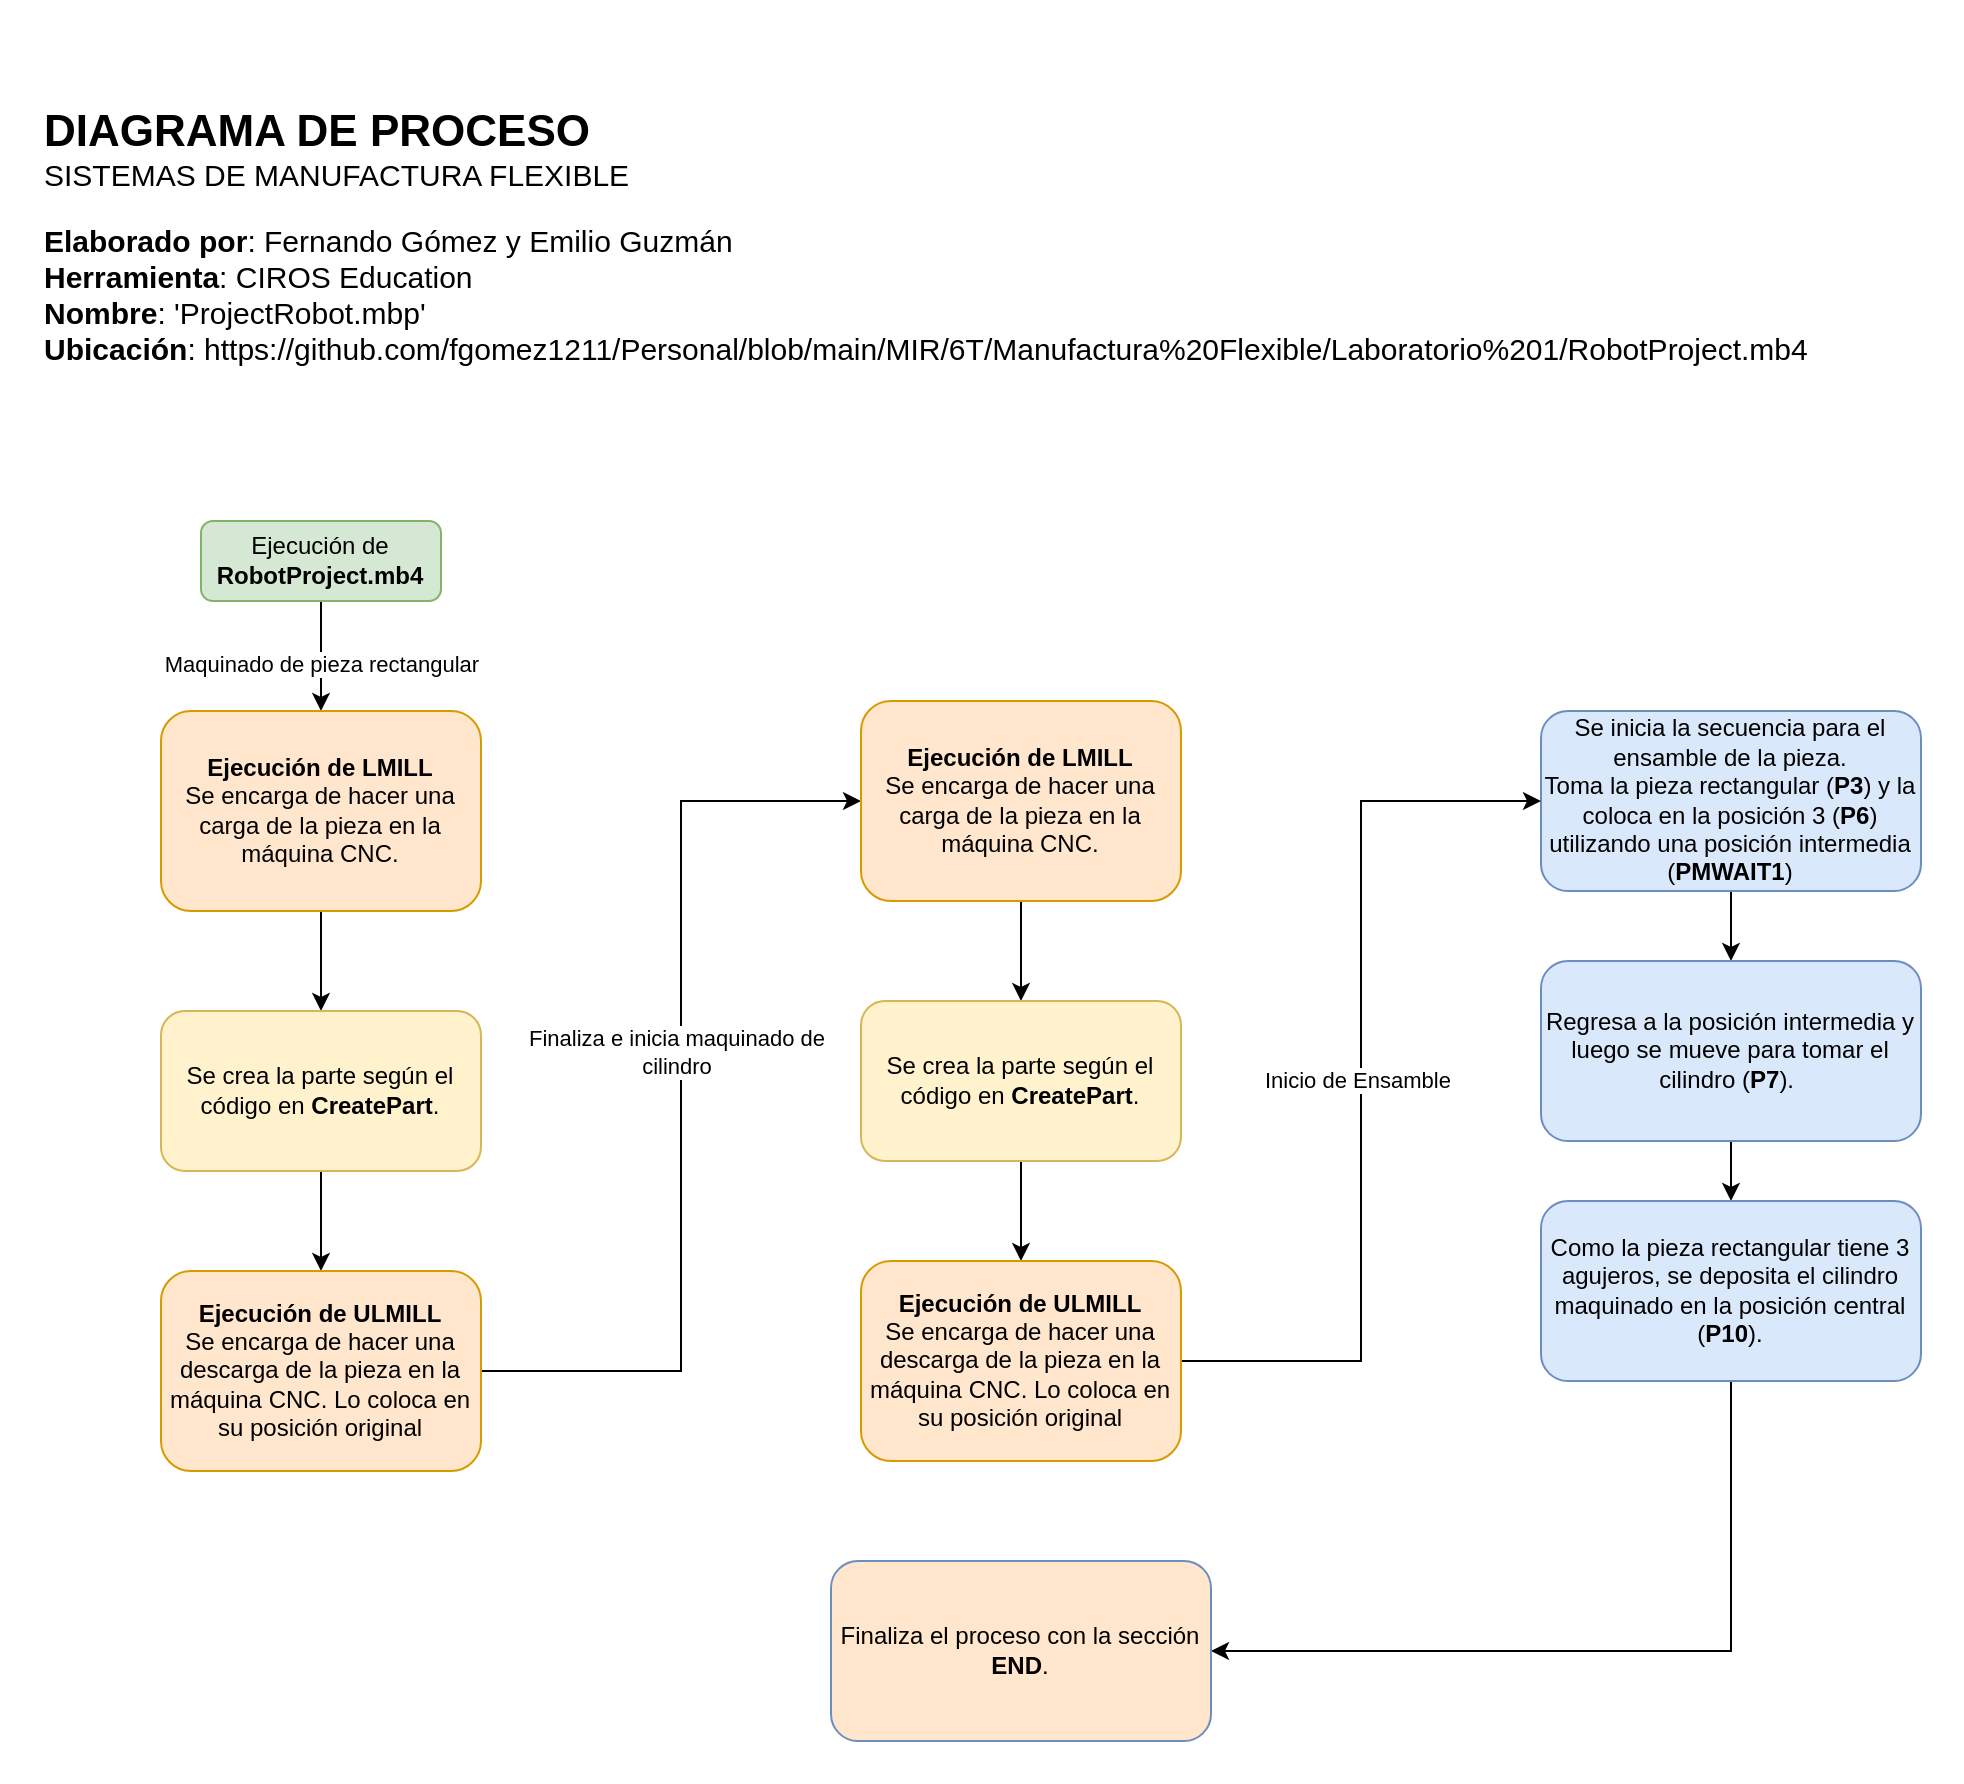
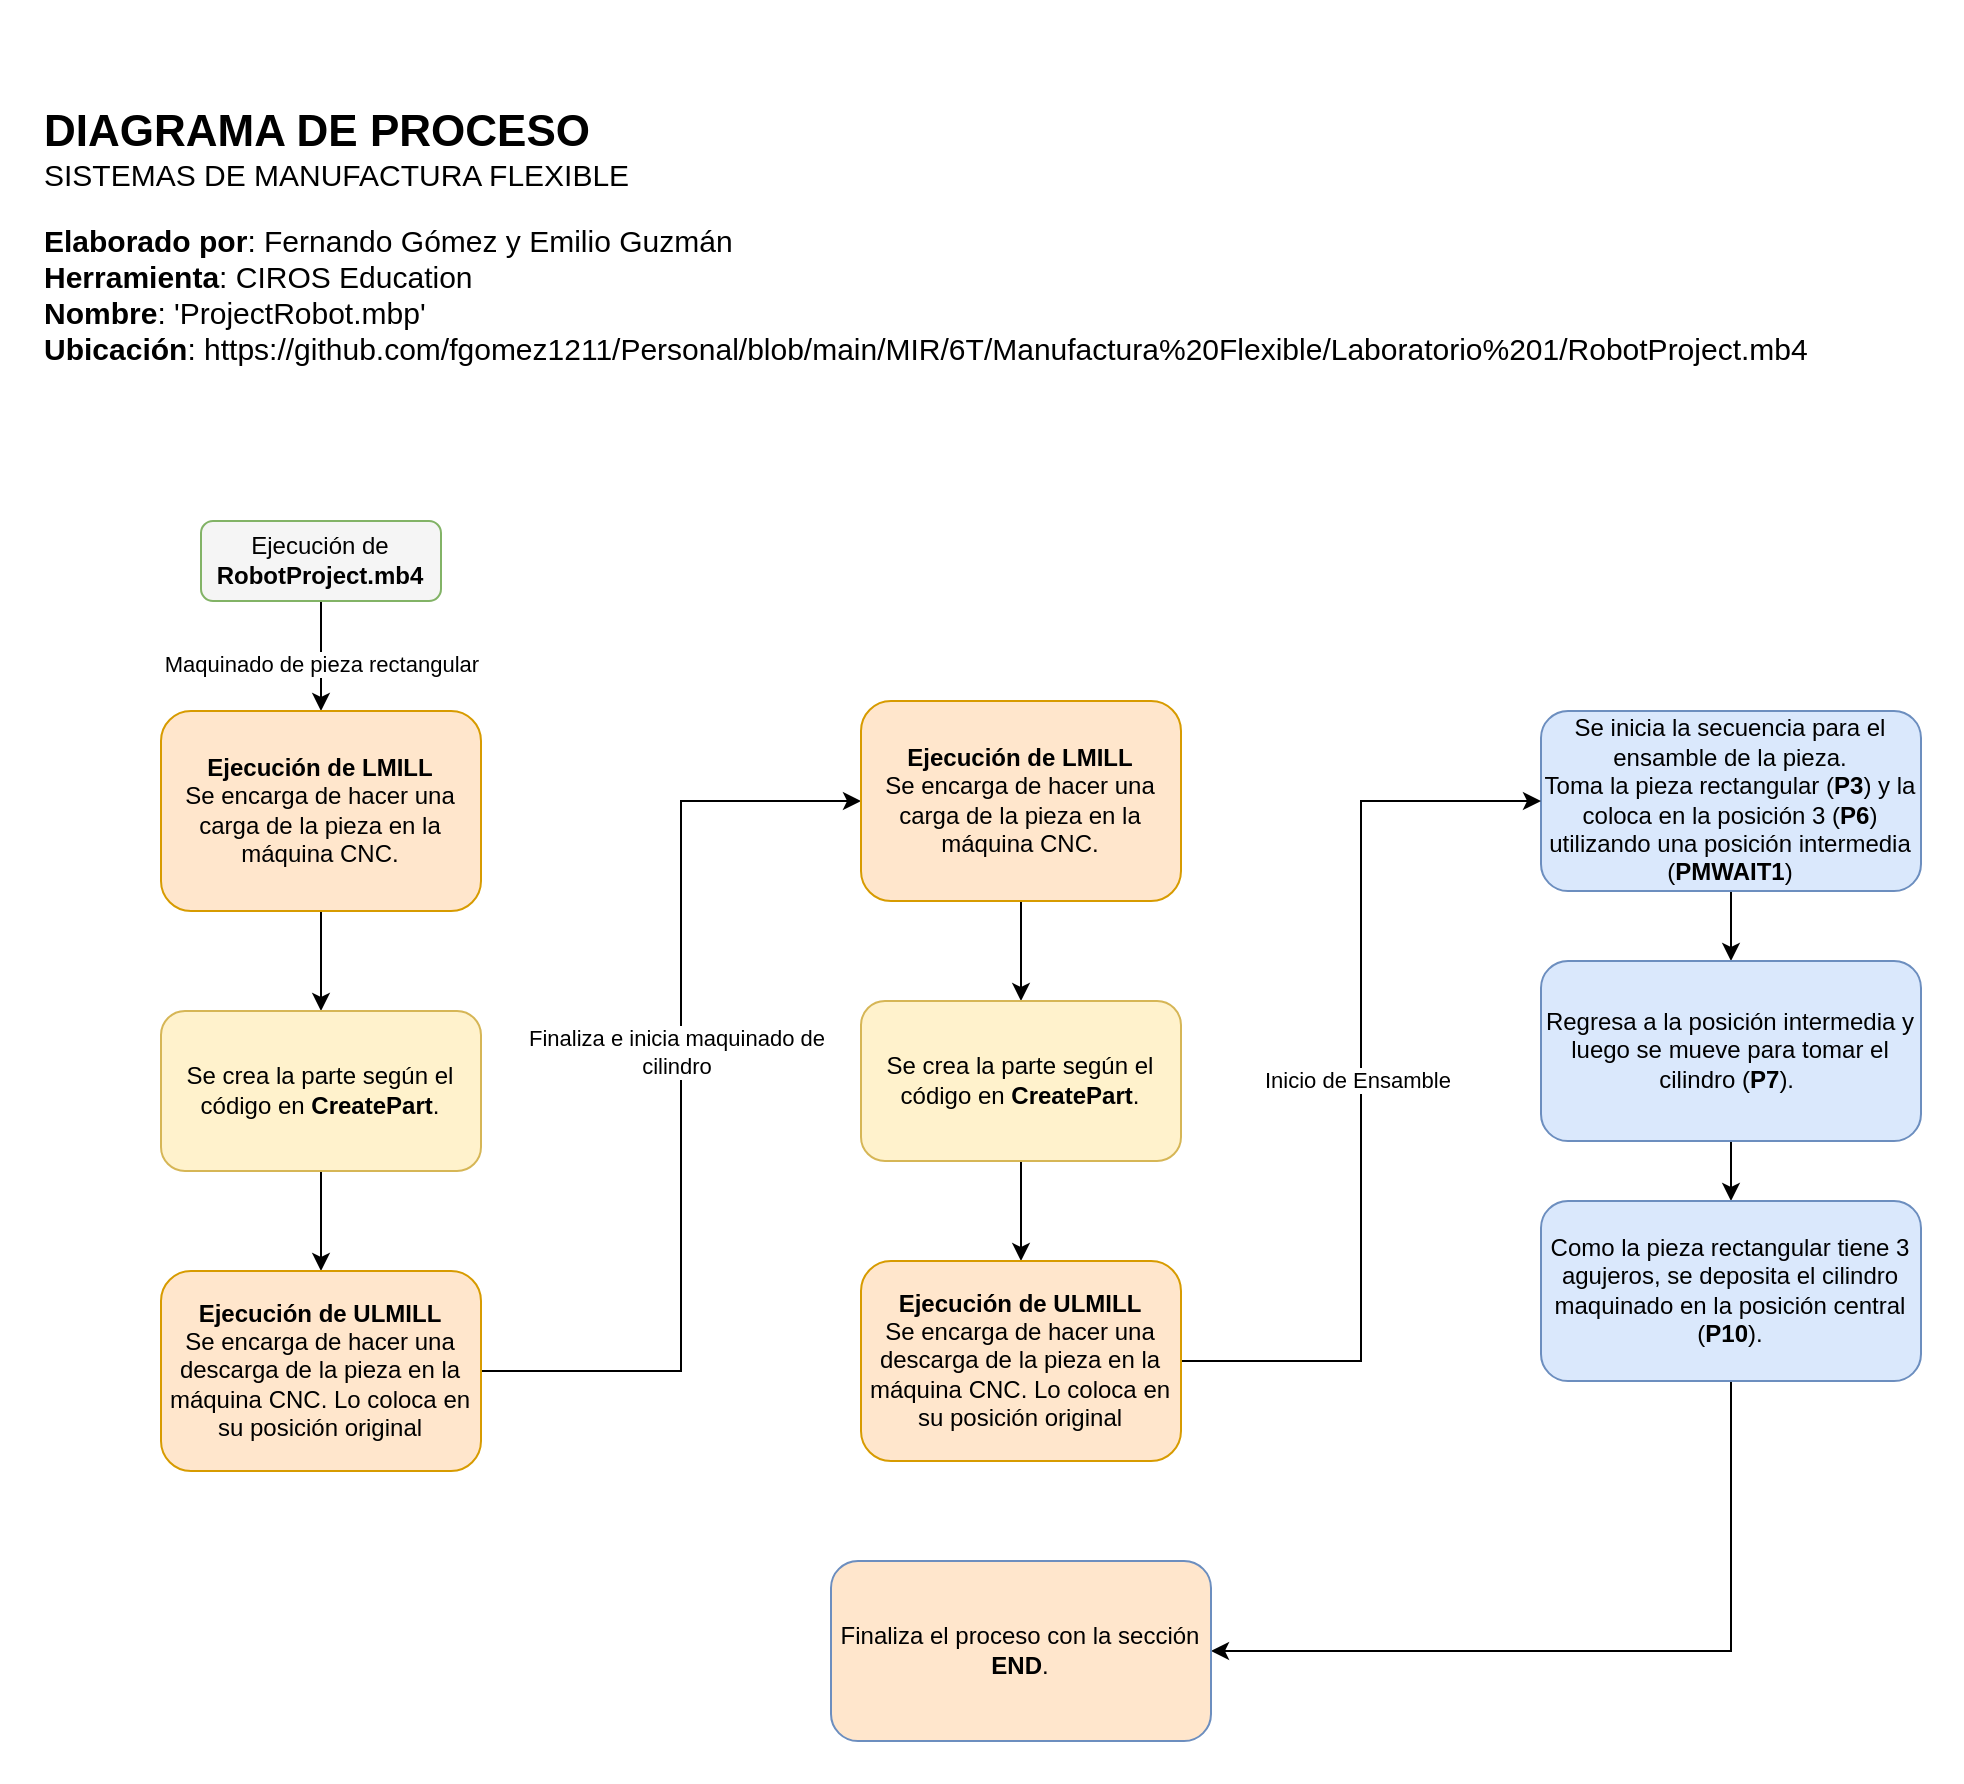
  <mxCell id="0" />
  <mxCell id="1" parent="0" />
  <mxCell id="2" value="" style="edgeStyle=orthogonalEdgeStyle;rounded=0;orthogonalLoop=1;jettySize=auto;html=1;" parent="1" source="4" target="6" edge="1"><mxGeometry relative="1" as="geometry" /></mxCell>
  <mxCell id="3" value="Maquinado de pieza rectangular&amp;nbsp;" style="edgeLabel;html=1;align=center;verticalAlign=middle;resizable=0;points=[];" parent="2" vertex="1" connectable="0"><mxGeometry x="0.127" y="1" relative="1" as="geometry"><mxPoint as="offset" /></mxGeometry></mxCell>
- <mxCell id="4" value="Ejecución de &lt;b&gt;RobotProject.mb4&lt;/b&gt;" style="rounded=1;whiteSpace=wrap;html=1;fontSize=12;glass=0;strokeWidth=1;shadow=0;fillColor=#d5e8d4;strokeColor=#82b366;" parent="1" vertex="1"><mxGeometry x="100" y="260" width="120" height="40" as="geometry" /></mxCell>
+ <mxCell id="4" value="Ejecución de &lt;b&gt;RobotProject.mb4&lt;/b&gt;" style="rounded=1;whiteSpace=wrap;html=1;fontSize=12;glass=0;strokeWidth=1;shadow=0;fillColor=#f5f5f5;strokeColor=#82b366;" parent="1" vertex="1"><mxGeometry x="100" y="260" width="120" height="40" as="geometry" /></mxCell>
  <mxCell id="5" style="edgeStyle=orthogonalEdgeStyle;rounded=0;orthogonalLoop=1;jettySize=auto;html=1;" parent="1" source="6" target="8" edge="1"><mxGeometry relative="1" as="geometry" /></mxCell>
  <mxCell id="6" value="&lt;b&gt;Ejecución de LMILL&lt;br&gt;&lt;/b&gt;Se encarga de hacer una carga de la pieza en la máquina CNC." style="whiteSpace=wrap;html=1;rounded=1;glass=0;strokeWidth=1;shadow=0;fillColor=#ffe6cc;strokeColor=#d79b00;" parent="1" vertex="1"><mxGeometry x="80" y="355" width="160" height="100" as="geometry" /></mxCell>
  <mxCell id="7" style="edgeStyle=orthogonalEdgeStyle;rounded=0;orthogonalLoop=1;jettySize=auto;html=1;entryX=0.5;entryY=0;entryDx=0;entryDy=0;" parent="1" source="8" target="14" edge="1"><mxGeometry relative="1" as="geometry" /></mxCell>
  <mxCell id="8" value="Se crea la parte según el código en &lt;b&gt;CreatePart&lt;/b&gt;." style="whiteSpace=wrap;html=1;rounded=1;glass=0;strokeWidth=1;shadow=0;fillColor=#fff2cc;strokeColor=#d6b656;" parent="1" vertex="1"><mxGeometry x="80" y="505" width="160" height="80" as="geometry" /></mxCell>
  <mxCell id="9" style="edgeStyle=orthogonalEdgeStyle;rounded=0;orthogonalLoop=1;jettySize=auto;html=1;exitX=0.5;exitY=1;exitDx=0;exitDy=0;" parent="1" source="10" target="22" edge="1"><mxGeometry relative="1" as="geometry" /></mxCell>
  <mxCell id="10" value="Se inicia la secuencia para el ensamble de la pieza. &lt;br&gt;Toma la pieza rectangular (&lt;b&gt;P3&lt;/b&gt;) y la coloca en la posición 3 (&lt;b&gt;P6&lt;/b&gt;) utilizando una posición intermedia (&lt;b&gt;PMWAIT1&lt;/b&gt;)" style="whiteSpace=wrap;html=1;rounded=1;glass=0;strokeWidth=1;shadow=0;fillColor=#dae8fc;strokeColor=#6c8ebf;" parent="1" vertex="1"><mxGeometry x="770" y="355" width="190" height="90" as="geometry" /></mxCell>
  <mxCell id="11" value="&lt;b style=&quot;font-size: 22px;&quot;&gt;DIAGRAMA DE PROCESO&lt;br&gt;&lt;/b&gt;&lt;font style=&quot;&quot;&gt;&lt;span style=&quot;font-size: 15px;&quot;&gt;SISTEMAS DE MANUFACTURA FLEXIBLE&lt;br&gt;&lt;/span&gt;&lt;br&gt;&lt;span style=&quot;font-size: 15px;&quot;&gt;&lt;b&gt;Elaborado por&lt;/b&gt;: Fernando Gómez y Emilio Guzmán&lt;/span&gt;&lt;br&gt;&lt;span style=&quot;font-size: 15px;&quot;&gt;&lt;b&gt;Herramienta&lt;/b&gt;: CIROS Education&lt;/span&gt;&lt;br&gt;&lt;span style=&quot;font-size: 15px;&quot;&gt;&lt;b&gt;Nombre&lt;/b&gt;: 'ProjectRobot.mbp'&lt;/span&gt;&lt;br&gt;&lt;span style=&quot;font-size: 15px;&quot;&gt;&lt;b&gt;Ubicación&lt;/b&gt;:&amp;nbsp;https://github.com/fgomez1211/Personal/blob/main/MIR/6T/Manufactura%20Flexible/Laboratorio%201/RobotProject.mb4&lt;/span&gt;&lt;br&gt;&lt;br&gt;&lt;/font&gt;" style="text;html=1;strokeColor=none;fillColor=none;align=left;verticalAlign=middle;whiteSpace=wrap;rounded=0;" parent="1" vertex="1"><mxGeometry x="20" y="20" width="920" height="210" as="geometry" /></mxCell>
  <mxCell id="12" style="edgeStyle=orthogonalEdgeStyle;rounded=0;orthogonalLoop=1;jettySize=auto;html=1;entryX=0;entryY=0.5;entryDx=0;entryDy=0;" parent="1" source="14" target="16" edge="1"><mxGeometry relative="1" as="geometry"><mxPoint x="300" y="390" as="targetPoint" /><Array as="points"><mxPoint x="340" y="685" /><mxPoint x="340" y="400" /></Array></mxGeometry></mxCell>
  <mxCell id="13" value="Finaliza e inicia maquinado de&lt;br&gt;cilindro" style="edgeLabel;html=1;align=center;verticalAlign=middle;resizable=0;points=[];" parent="12" vertex="1" connectable="0"><mxGeometry x="0.096" y="3" relative="1" as="geometry"><mxPoint as="offset" /></mxGeometry></mxCell>
  <mxCell id="14" value="&lt;b&gt;Ejecución de ULMILL&lt;br&gt;&lt;/b&gt;Se encarga de hacer una descarga de la pieza en la máquina CNC. Lo coloca en su posición original" style="whiteSpace=wrap;html=1;rounded=1;glass=0;strokeWidth=1;shadow=0;fillColor=#ffe6cc;strokeColor=#d79b00;" parent="1" vertex="1"><mxGeometry x="80" y="635" width="160" height="100" as="geometry" /></mxCell>
  <mxCell id="15" style="edgeStyle=orthogonalEdgeStyle;rounded=0;orthogonalLoop=1;jettySize=auto;html=1;entryX=0.5;entryY=0;entryDx=0;entryDy=0;" parent="1" source="16" target="18" edge="1"><mxGeometry relative="1" as="geometry" /></mxCell>
  <mxCell id="16" value="&lt;b&gt;Ejecución de LMILL&lt;br&gt;&lt;/b&gt;Se encarga de hacer una carga de la pieza en la máquina CNC." style="whiteSpace=wrap;html=1;rounded=1;glass=0;strokeWidth=1;shadow=0;fillColor=#ffe6cc;strokeColor=#d79b00;" parent="1" vertex="1"><mxGeometry x="430" y="350" width="160" height="100" as="geometry" /></mxCell>
  <mxCell id="17" style="edgeStyle=orthogonalEdgeStyle;rounded=0;orthogonalLoop=1;jettySize=auto;html=1;exitX=0.5;exitY=1;exitDx=0;exitDy=0;entryX=0.5;entryY=0;entryDx=0;entryDy=0;" parent="1" source="18" target="20" edge="1"><mxGeometry relative="1" as="geometry" /></mxCell>
  <mxCell id="18" value="Se crea la parte según el código en &lt;b&gt;CreatePart&lt;/b&gt;." style="whiteSpace=wrap;html=1;rounded=1;glass=0;strokeWidth=1;shadow=0;fillColor=#fff2cc;strokeColor=#d6b656;" parent="1" vertex="1"><mxGeometry x="430" y="500" width="160" height="80" as="geometry" /></mxCell>
  <mxCell id="19" value="Inicio de Ensamble&amp;nbsp;" style="edgeStyle=orthogonalEdgeStyle;rounded=0;orthogonalLoop=1;jettySize=auto;html=1;exitX=1;exitY=0.5;exitDx=0;exitDy=0;entryX=0;entryY=0.5;entryDx=0;entryDy=0;" parent="1" source="20" target="10" edge="1"><mxGeometry relative="1" as="geometry"><Array as="points"><mxPoint x="680" y="680" /><mxPoint x="680" y="400" /></Array></mxGeometry></mxCell>
  <mxCell id="20" value="&lt;b&gt;Ejecución de ULMILL&lt;br&gt;&lt;/b&gt;Se encarga de hacer una descarga de la pieza en la máquina CNC. Lo coloca en su posición original" style="whiteSpace=wrap;html=1;rounded=1;glass=0;strokeWidth=1;shadow=0;fillColor=#ffe6cc;strokeColor=#d79b00;" parent="1" vertex="1"><mxGeometry x="430" y="630" width="160" height="100" as="geometry" /></mxCell>
  <mxCell id="21" style="edgeStyle=orthogonalEdgeStyle;rounded=0;orthogonalLoop=1;jettySize=auto;html=1;exitX=0.5;exitY=1;exitDx=0;exitDy=0;entryX=0.5;entryY=0;entryDx=0;entryDy=0;" parent="1" source="22" target="24" edge="1"><mxGeometry relative="1" as="geometry" /></mxCell>
  <mxCell id="22" value="Regresa a la posición intermedia y luego se mueve para tomar el cilindro (&lt;b&gt;P7&lt;/b&gt;).&amp;nbsp;" style="whiteSpace=wrap;html=1;rounded=1;glass=0;strokeWidth=1;shadow=0;fillColor=#dae8fc;strokeColor=#6c8ebf;" parent="1" vertex="1"><mxGeometry x="770" y="480" width="190" height="90" as="geometry" /></mxCell>
  <mxCell id="23" style="edgeStyle=orthogonalEdgeStyle;rounded=0;orthogonalLoop=1;jettySize=auto;html=1;exitX=0.5;exitY=1;exitDx=0;exitDy=0;entryX=1;entryY=0.5;entryDx=0;entryDy=0;" parent="1" source="24" target="25" edge="1"><mxGeometry relative="1" as="geometry" /></mxCell>
  <mxCell id="24" value="Como la pieza rectangular tiene 3 agujeros, se deposita el cilindro maquinado en la posición central (&lt;b&gt;P10&lt;/b&gt;)." style="whiteSpace=wrap;html=1;rounded=1;glass=0;strokeWidth=1;shadow=0;fillColor=#dae8fc;strokeColor=#6c8ebf;" parent="1" vertex="1"><mxGeometry x="770" y="600" width="190" height="90" as="geometry" /></mxCell>
  <mxCell id="25" value="Finaliza el proceso con la sección&lt;br&gt;&lt;b&gt;END&lt;/b&gt;." style="whiteSpace=wrap;html=1;rounded=1;glass=0;strokeWidth=1;shadow=0;fillColor=#ffe6cc;strokeColor=#6c8ebf;" parent="1" vertex="1"><mxGeometry x="415" y="780" width="190" height="90" as="geometry" /></mxCell>
